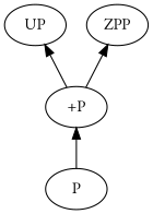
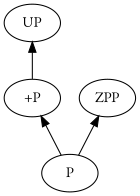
  digraph {
    bgcolor=white
    fontname="EB Garamond"
    rankdir=BT
    node [color=black fontcolor=black fontname="EB Garamond"]
    edge [color=black fontname="EB Garamond"]
    n1 [label="+P"]
    n2 [label=UP]
    n3 [label=P]
    n4 [label=ZPP]
    n1 -> n2
    n3 -> n1
-   n1 -> n4
+   n3 -> n4
  }
